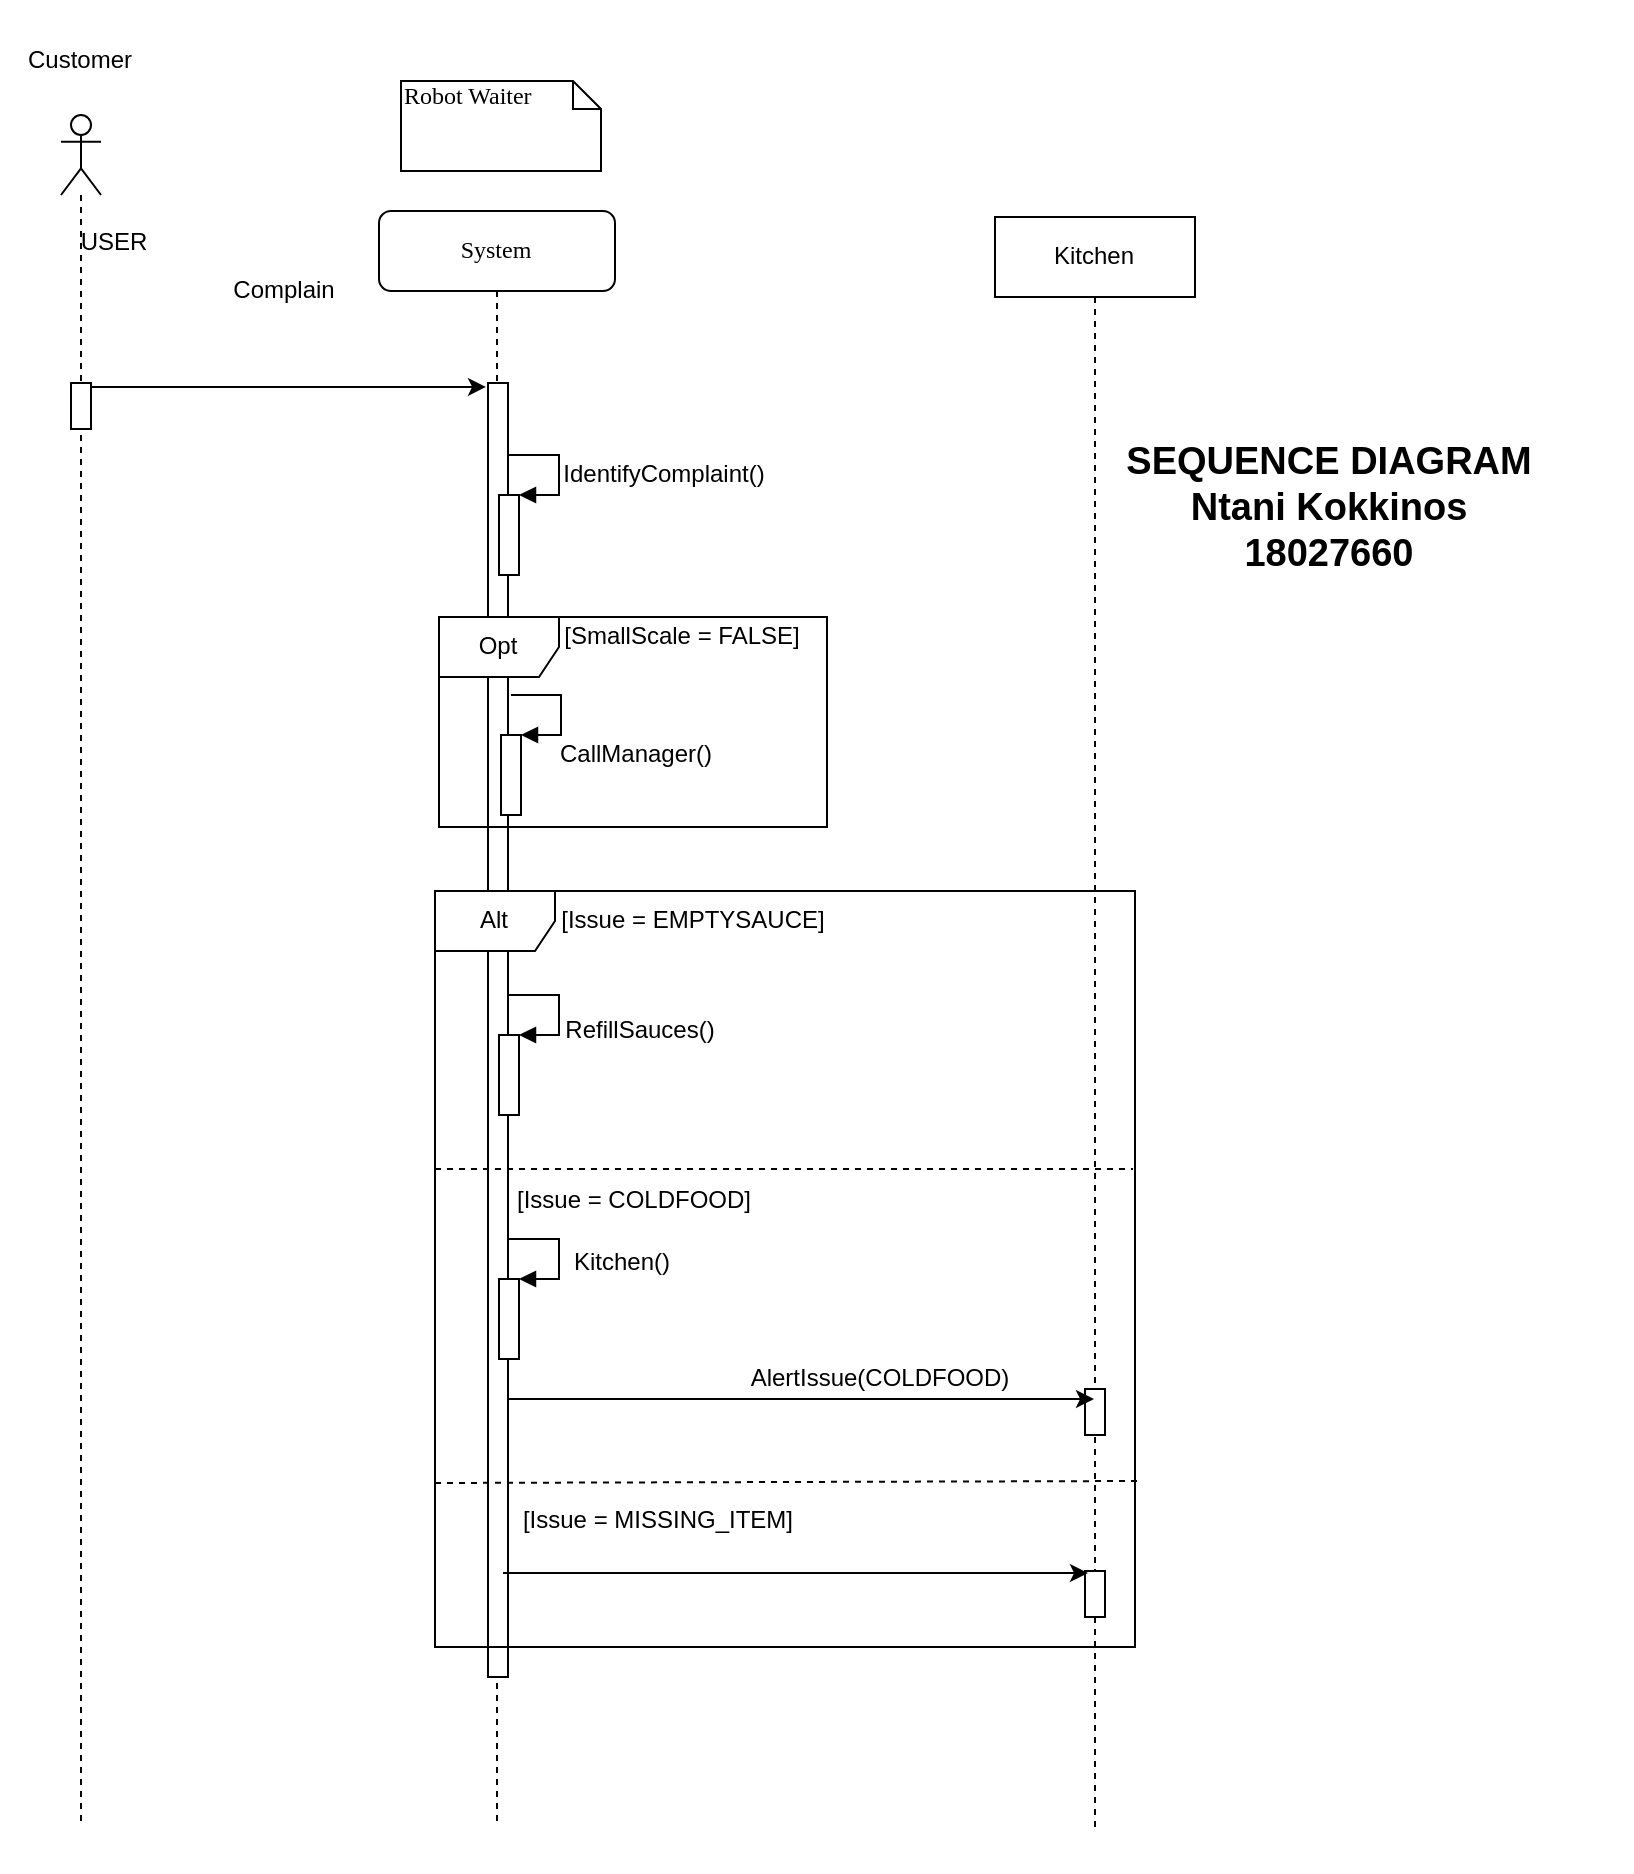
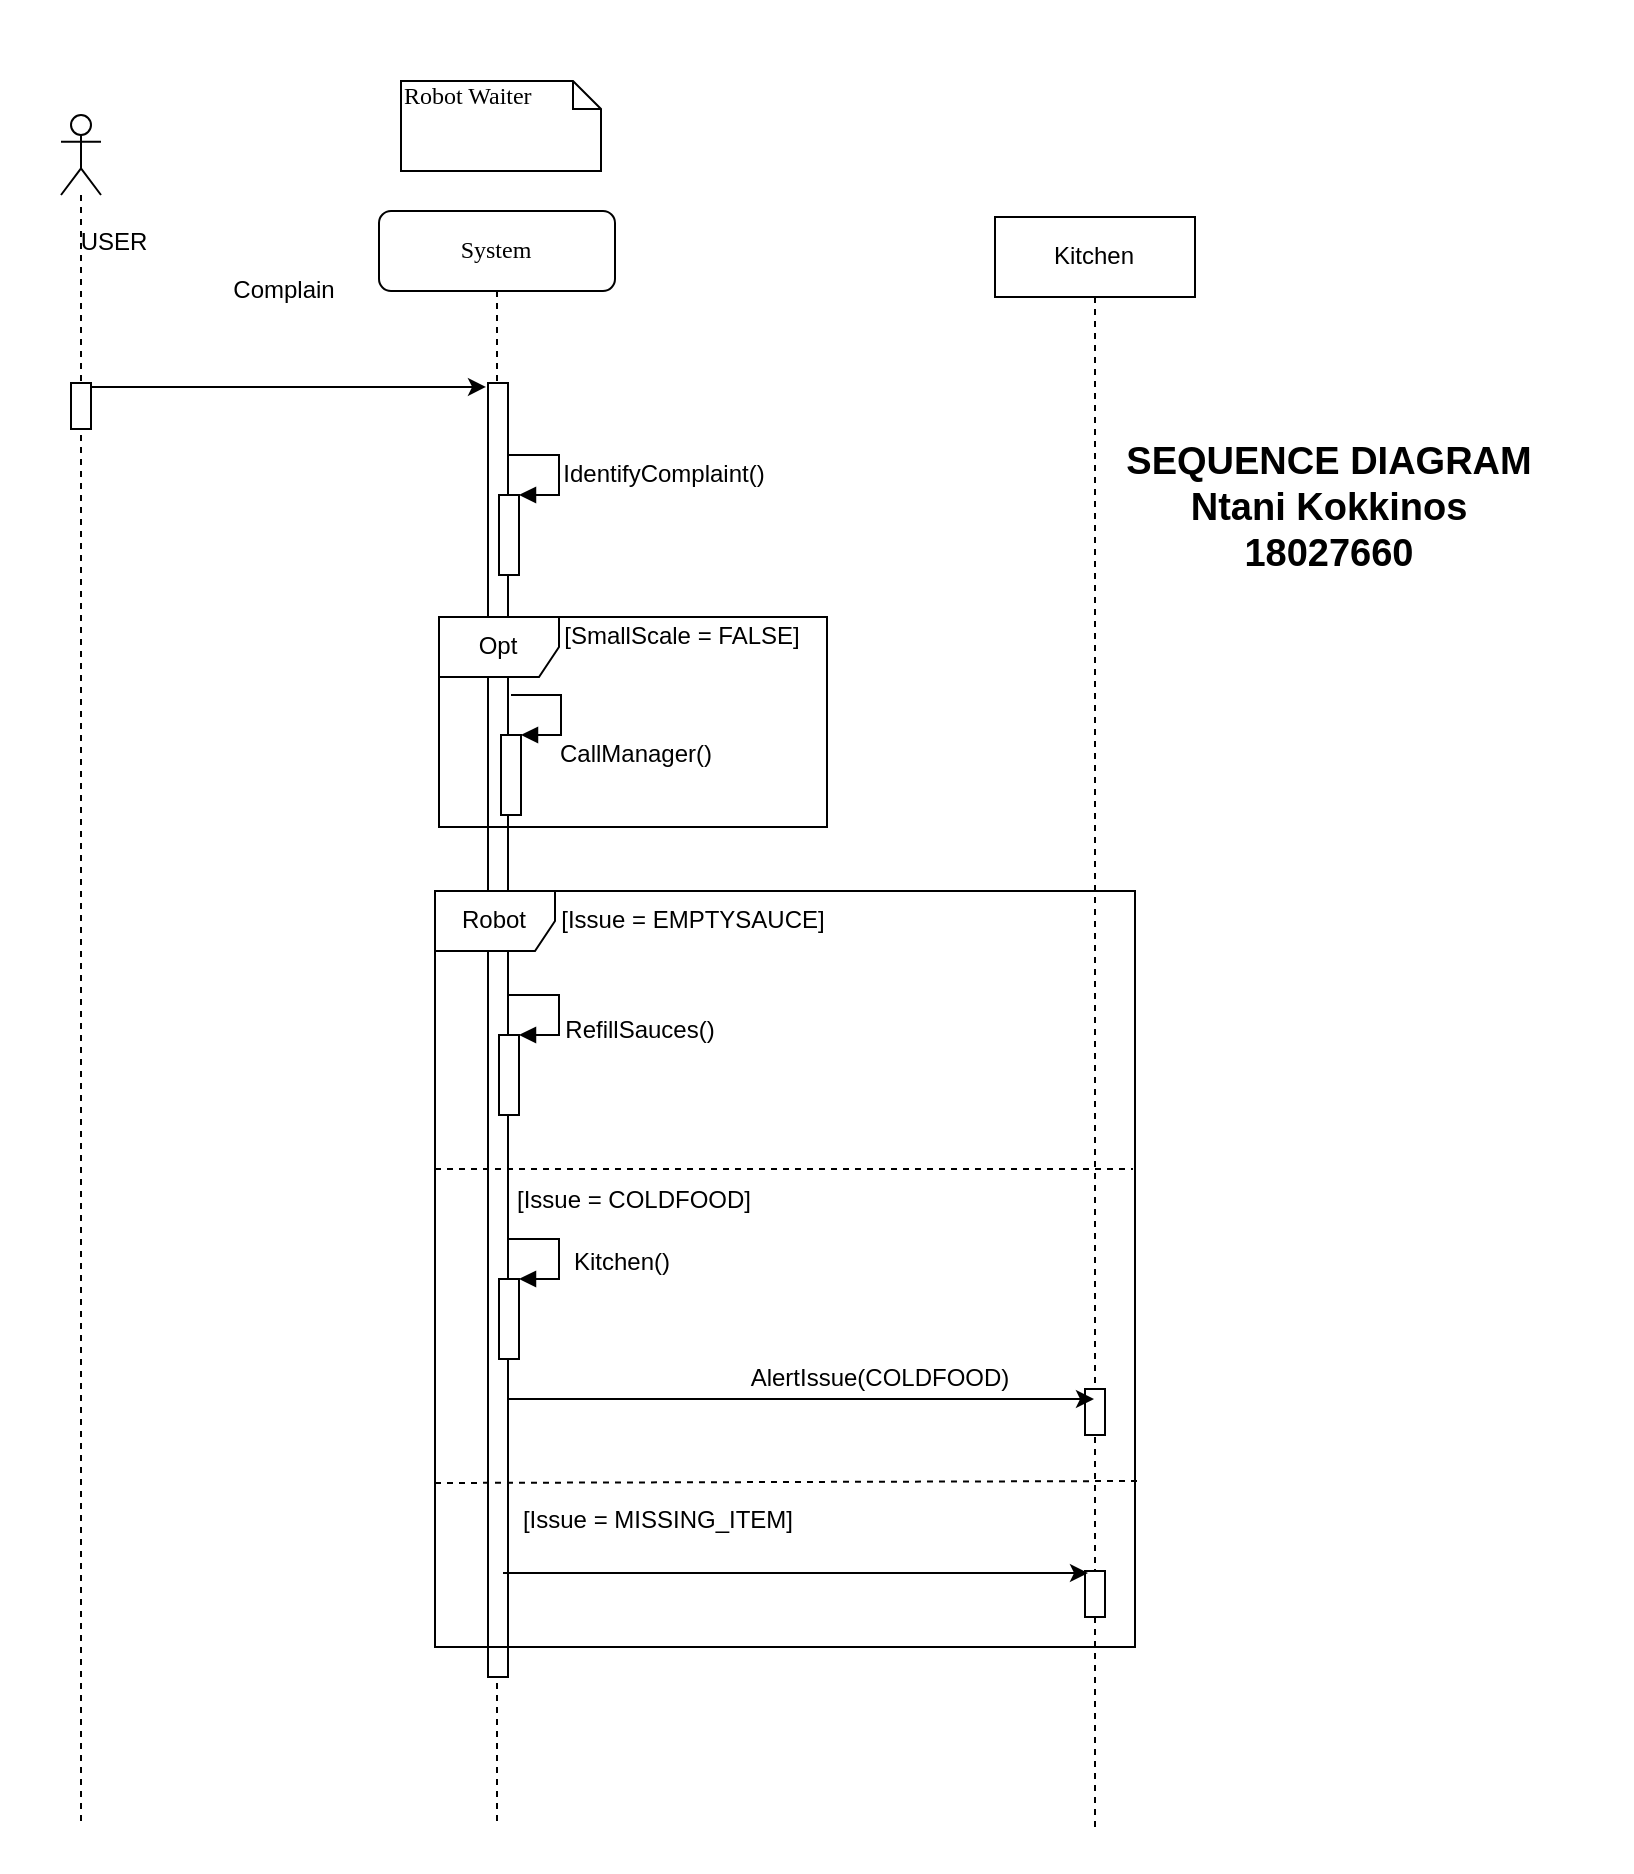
  <mxCell id="0" />
  <mxCell id="1" parent="0" />
  <mxCell id="2" value="System" parent="1" style="shape=umlLifeline;perimeter=lifelinePerimeter;whiteSpace=wrap;html=1;container=1;collapsible=0;recursiveResize=0;outlineConnect=0;rounded=1;shadow=0;comic=0;labelBackgroundColor=none;strokeWidth=1;fontFamily=Verdana;fontSize=12;align=center;" vertex="1"><mxGeometry as="geometry" x="189" y="105" width="118" height="806" /></mxCell>
  <mxCell id="3" value="" parent="2" style="html=1;points=[];perimeter=orthogonalPerimeter;" vertex="1"><mxGeometry as="geometry" x="54.5" y="86" width="10" height="647" /></mxCell>
  <mxCell id="4" value="" parent="2" style="html=1;points=[];perimeter=orthogonalPerimeter;" vertex="1"><mxGeometry as="geometry" x="60" y="142" width="10" height="40" /></mxCell>
  <mxCell id="5" value="" parent="2" style="edgeStyle=orthogonalEdgeStyle;html=1;align=left;spacingLeft=2;endArrow=block;rounded=0;entryX=1;entryY=0;" edge="1" target="4"><mxGeometry as="geometry" relative="1"><mxPoint as="sourcePoint" x="65" y="122" /><Array as="points"><mxPoint x="90" y="122" /></Array></mxGeometry></mxCell>
  <mxCell id="6" value="Opt" parent="2" style="shape=umlFrame;whiteSpace=wrap;html=1;" vertex="1"><mxGeometry as="geometry" x="30" y="203" width="194" height="105" /></mxCell>
  <mxCell id="7" value="[SmallScale = FALSE]" parent="2" style="text;html=1;strokeColor=none;fillColor=none;align=center;verticalAlign=middle;whiteSpace=wrap;rounded=0;" vertex="1"><mxGeometry as="geometry" x="92" y="203" width="120" height="20" /></mxCell>
  <mxCell id="8" value="" parent="2" style="html=1;points=[];perimeter=orthogonalPerimeter;" vertex="1"><mxGeometry as="geometry" x="61" y="262" width="10" height="40" /></mxCell>
  <mxCell id="9" value="" parent="2" style="edgeStyle=orthogonalEdgeStyle;html=1;align=left;spacingLeft=2;endArrow=block;rounded=0;entryX=1;entryY=0;" edge="1" target="8"><mxGeometry as="geometry" relative="1"><mxPoint as="sourcePoint" x="66" y="242" /><Array as="points"><mxPoint x="91" y="242" /></Array></mxGeometry></mxCell>
  <mxCell id="10" value="CallManager()" parent="2" style="text;html=1;strokeColor=none;fillColor=none;align=center;verticalAlign=middle;whiteSpace=wrap;rounded=0;" vertex="1"><mxGeometry as="geometry" x="109" y="262" width="40" height="20" /></mxCell>
  <mxCell id="11" value="Robot Waiter" parent="1" style="shape=note;whiteSpace=wrap;html=1;size=14;verticalAlign=top;align=left;spacingTop=-6;rounded=0;shadow=0;comic=0;labelBackgroundColor=none;strokeWidth=1;fontFamily=Verdana;fontSize=12" vertex="1"><mxGeometry x="200" y="40" as="geometry" width="100" height="45" /></mxCell>
- <mxCell id="12" value="Alt" parent="1" style="shape=umlFrame;whiteSpace=wrap;html=1;" vertex="1"><mxGeometry as="geometry" x="217" y="445" width="350" height="378" /></mxCell>
+ <mxCell id="12" value="Robot" parent="1" style="shape=umlFrame;whiteSpace=wrap;html=1;" vertex="1"><mxGeometry as="geometry" x="217" y="445" width="350" height="378" /></mxCell>
  <mxCell id="13" value="[Issue = EMPTYSAUCE]" parent="1" style="text;html=1;strokeColor=none;fillColor=none;align=center;verticalAlign=middle;whiteSpace=wrap;rounded=0;" vertex="1"><mxGeometry as="geometry" x="276" y="450" width="141" height="20" /></mxCell>
  <mxCell id="14" value="" parent="1" style="shape=umlLifeline;participant=umlActor;perimeter=lifelinePerimeter;whiteSpace=wrap;html=1;container=1;collapsible=0;recursiveResize=0;verticalAlign=top;spacingTop=36;labelBackgroundColor=#ffffff;outlineConnect=0;" vertex="1"><mxGeometry as="geometry" x="30" y="57" width="20" height="855" /></mxCell>
  <mxCell id="15" value="" parent="14" style="html=1;points=[];perimeter=orthogonalPerimeter;" vertex="1"><mxGeometry as="geometry" x="5" y="134" width="10" height="23" /></mxCell>
- <mxCell id="16" value="Customer" parent="1" style="text;html=1;strokeColor=none;fillColor=none;align=center;verticalAlign=middle;whiteSpace=wrap;rounded=0;" vertex="1"><mxGeometry as="geometry" x="20" y="20" width="40" height="20" /></mxCell>
  <mxCell id="17" value="Complain" parent="1" style="text;html=1;strokeColor=none;fillColor=none;align=center;verticalAlign=middle;whiteSpace=wrap;rounded=0;" vertex="1"><mxGeometry x="122" y="135" as="geometry" width="40" height="20" /></mxCell>
  <mxCell id="18" source="15" parent="1" style="edgeStyle=orthogonalEdgeStyle;rounded=0;orthogonalLoop=1;jettySize=auto;html=1;entryX=-0.1;entryY=0.003;entryDx=0;entryDy=0;entryPerimeter=0;" edge="1" target="3"><mxGeometry as="geometry" relative="1"><Array as="points"><mxPoint x="132" y="193" /><mxPoint x="132" y="193" /></Array></mxGeometry></mxCell>
  <mxCell id="19" value="IdentifyComplaint()" parent="1" style="text;html=1;strokeColor=none;fillColor=none;align=center;verticalAlign=middle;whiteSpace=wrap;rounded=0;" vertex="1"><mxGeometry as="geometry" x="312" y="227" width="40" height="20" /></mxCell>
  <mxCell id="20" value="" parent="1" style="html=1;points=[];perimeter=orthogonalPerimeter;" vertex="1"><mxGeometry as="geometry" x="249" y="517" width="10" height="40" /></mxCell>
  <mxCell id="21" value="" parent="1" style="edgeStyle=orthogonalEdgeStyle;html=1;align=left;spacingLeft=2;endArrow=block;rounded=0;entryX=1;entryY=0;" edge="1" target="20"><mxGeometry as="geometry" relative="1"><mxPoint as="sourcePoint" x="254" y="497" /><Array as="points"><mxPoint x="279" y="497" /></Array></mxGeometry></mxCell>
  <mxCell id="22" value="" parent="1" style="endArrow=none;dashed=1;html=1;" edge="1"><mxGeometry as="geometry" width="50" height="50" relative="1"><mxPoint as="sourcePoint" x="217" y="584" /><mxPoint as="targetPoint" x="566" y="584" /></mxGeometry></mxCell>
  <mxCell id="23" value="[Issue = COLDFOOD]" parent="1" style="text;html=1;strokeColor=none;fillColor=none;align=center;verticalAlign=middle;whiteSpace=wrap;rounded=0;" vertex="1"><mxGeometry as="geometry" x="257" y="590" width="120" height="20" /></mxCell>
  <mxCell id="24" value="Kitchen" parent="1" style="shape=umlLifeline;perimeter=lifelinePerimeter;whiteSpace=wrap;html=1;container=1;collapsible=0;recursiveResize=0;outlineConnect=0;" vertex="1"><mxGeometry as="geometry" x="497" y="108" width="100" height="807" /></mxCell>
  <mxCell id="25" value="" parent="24" style="html=1;points=[];perimeter=orthogonalPerimeter;" vertex="1"><mxGeometry as="geometry" x="45" y="586" width="10" height="23" /></mxCell>
  <mxCell id="26" value="" parent="24" style="html=1;points=[];perimeter=orthogonalPerimeter;" vertex="1"><mxGeometry as="geometry" x="45" y="677" width="10" height="23" /></mxCell>
  <mxCell id="27" value="" parent="1" style="html=1;points=[];perimeter=orthogonalPerimeter;" vertex="1"><mxGeometry as="geometry" x="249" y="639" width="10" height="40" /></mxCell>
  <mxCell id="28" value="" parent="1" style="edgeStyle=orthogonalEdgeStyle;html=1;align=left;spacingLeft=2;endArrow=block;rounded=0;entryX=1;entryY=0;" edge="1" target="27"><mxGeometry as="geometry" relative="1"><mxPoint as="sourcePoint" x="254" y="619" /><Array as="points"><mxPoint x="279" y="619" /></Array></mxGeometry></mxCell>
  <mxCell id="29" value="" parent="1" style="endArrow=none;dashed=1;html=1;" edge="1"><mxGeometry as="geometry" width="50" height="50" relative="1"><mxPoint as="sourcePoint" x="217" y="741" /><mxPoint as="targetPoint" x="568" y="740" /></mxGeometry></mxCell>
  <mxCell id="30" value="[Issue = MISSING_ITEM]" parent="1" style="text;html=1;strokeColor=none;fillColor=none;align=center;verticalAlign=middle;whiteSpace=wrap;rounded=0;" vertex="1"><mxGeometry as="geometry" x="257" y="750" width="144" height="20" /></mxCell>
  <mxCell id="31" value="" parent="1" style="endArrow=classic;html=1;" edge="1" target="24"><mxGeometry as="geometry" width="50" height="50" relative="1"><mxPoint as="sourcePoint" x="254" y="699" /><mxPoint as="targetPoint" x="304" y="649" /></mxGeometry></mxCell>
  <mxCell id="32" value="" parent="1" style="endArrow=classic;html=1;" edge="1"><mxGeometry as="geometry" width="50" height="50" relative="1"><mxPoint as="sourcePoint" x="251" y="786" /><mxPoint as="targetPoint" x="543.5" y="786" /></mxGeometry></mxCell>
  <mxCell id="33" value="AlertIssue(COLDFOOD)" parent="1" style="text;html=1;strokeColor=none;fillColor=none;align=center;verticalAlign=middle;whiteSpace=wrap;rounded=0;" vertex="1"><mxGeometry as="geometry" x="420" y="679" width="40" height="20" /></mxCell>
  <mxCell id="34" value="RefillSauces()" parent="1" style="text;html=1;strokeColor=none;fillColor=none;align=center;verticalAlign=middle;whiteSpace=wrap;rounded=0;" vertex="1"><mxGeometry as="geometry" x="300" y="505" width="40" height="20" /></mxCell>
  <mxCell id="35" value="Kitchen()" parent="1" style="text;html=1;strokeColor=none;fillColor=none;align=center;verticalAlign=middle;whiteSpace=wrap;rounded=0;" vertex="1"><mxGeometry as="geometry" x="291" y="621" width="40" height="20" /></mxCell>
  <mxCell id="36" value="USER" parent="1" style="text;html=1;strokeColor=none;fillColor=none;align=center;verticalAlign=middle;whiteSpace=wrap;rounded=0;" vertex="1"><mxGeometry as="geometry" x="37" y="111" width="40" height="20" /></mxCell>
  <mxCell id="37" value="&lt;b style=&quot;font-size: 19px&quot;&gt;&lt;font style=&quot;font-size: 19px&quot;&gt;SEQUENCE DIAGRAM&lt;br&gt;Ntani Kokkinos&lt;br&gt;18027660&lt;/font&gt;&lt;br&gt;&lt;/b&gt;" parent="1" style="text;html=1;strokeColor=none;fillColor=none;align=center;verticalAlign=middle;whiteSpace=wrap;rounded=0;" vertex="1"><mxGeometry as="geometry" x="534" y="244" width="261" height="20" /></mxCell>
